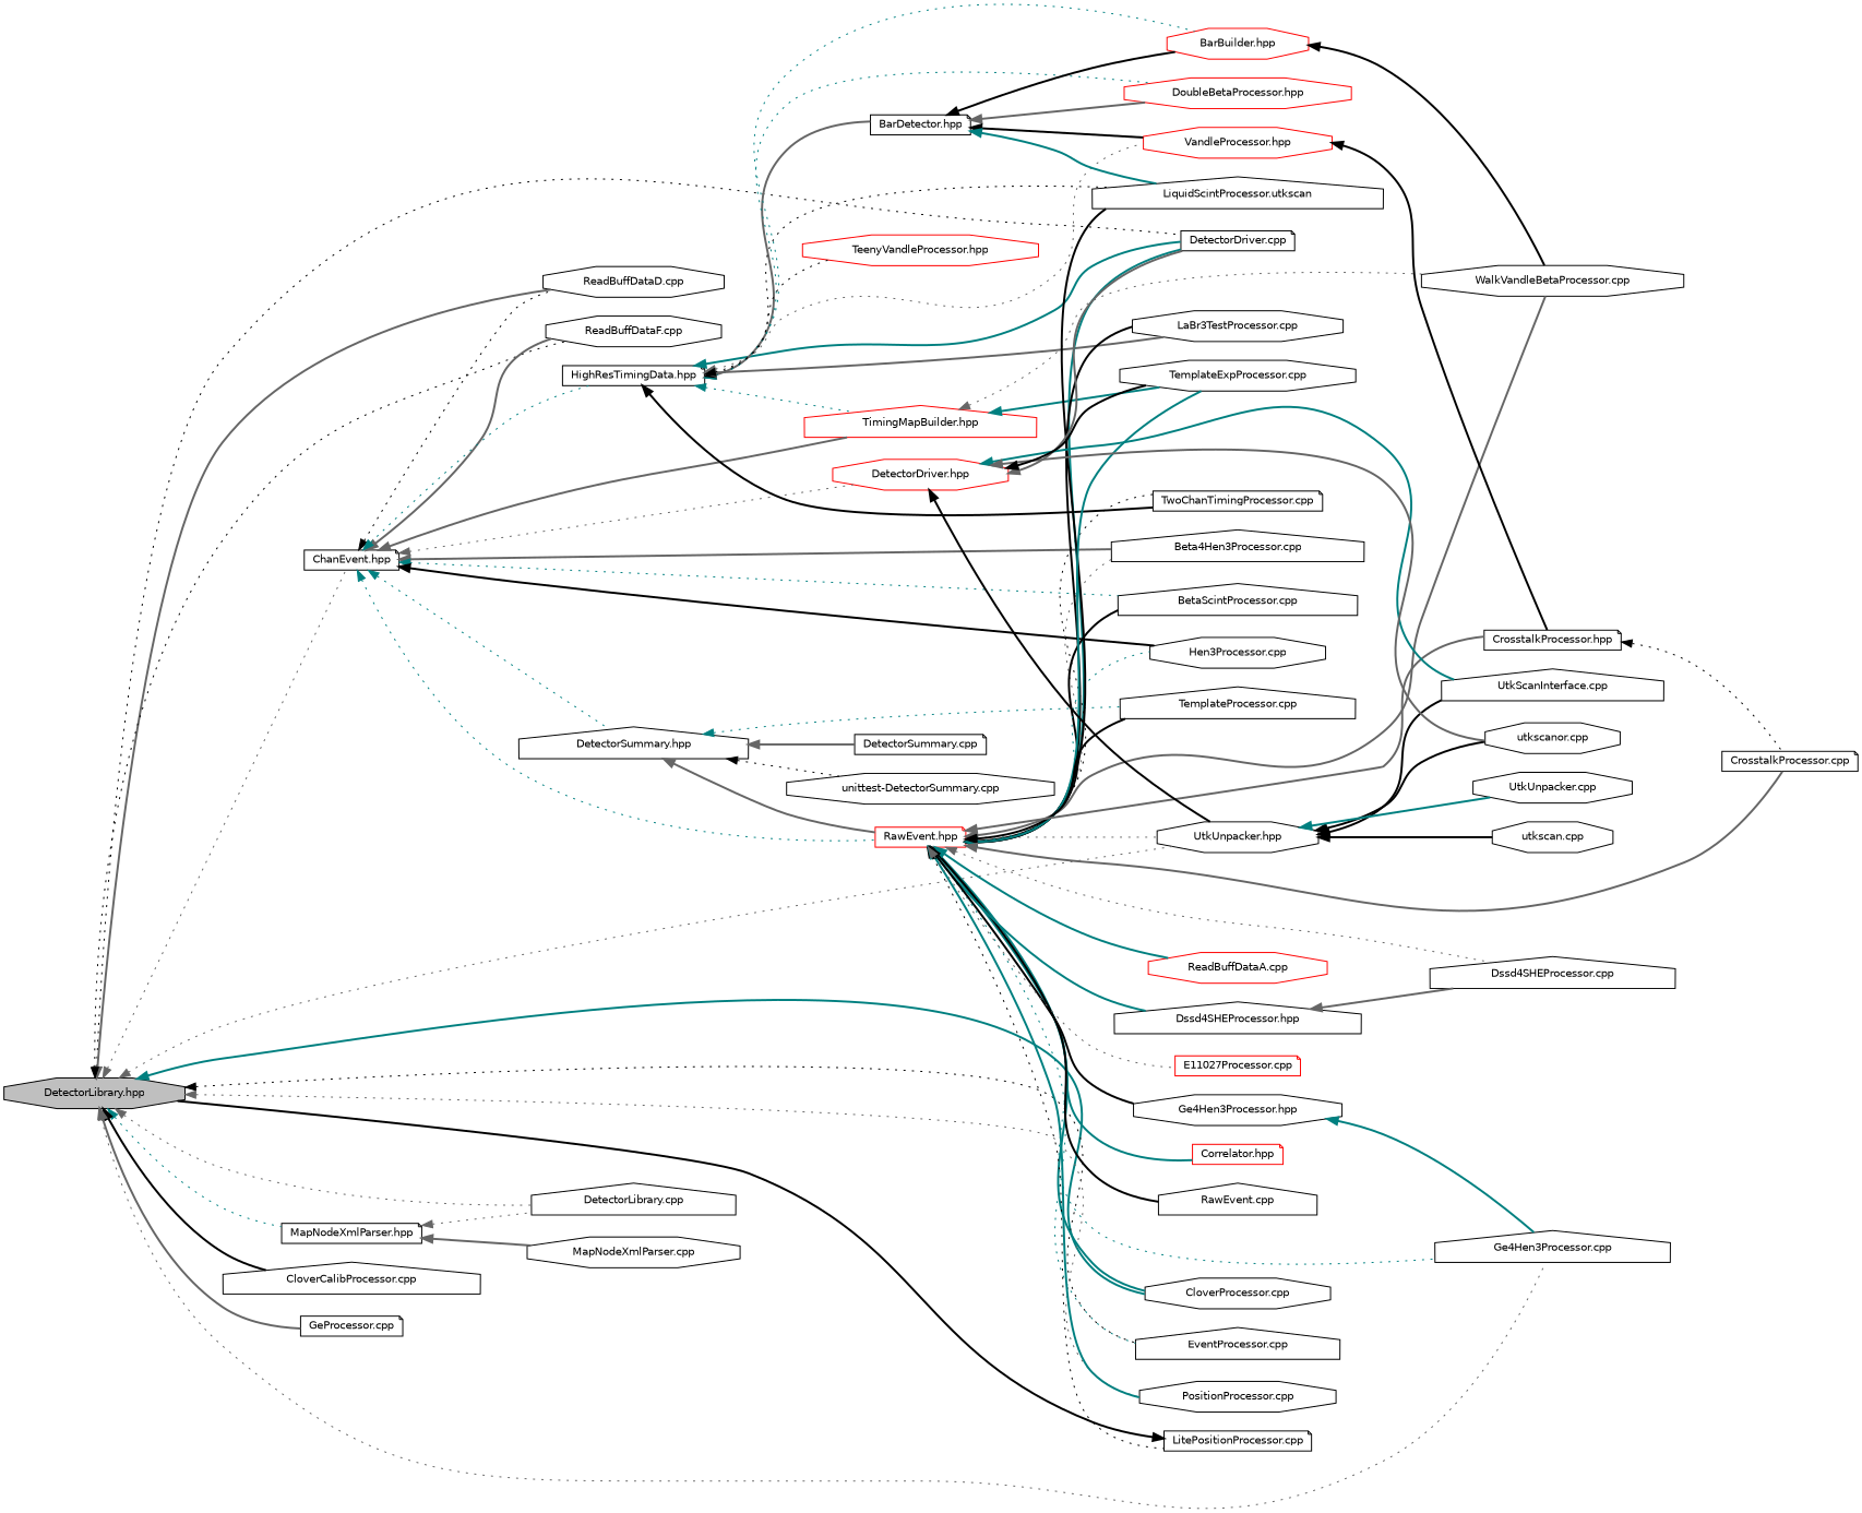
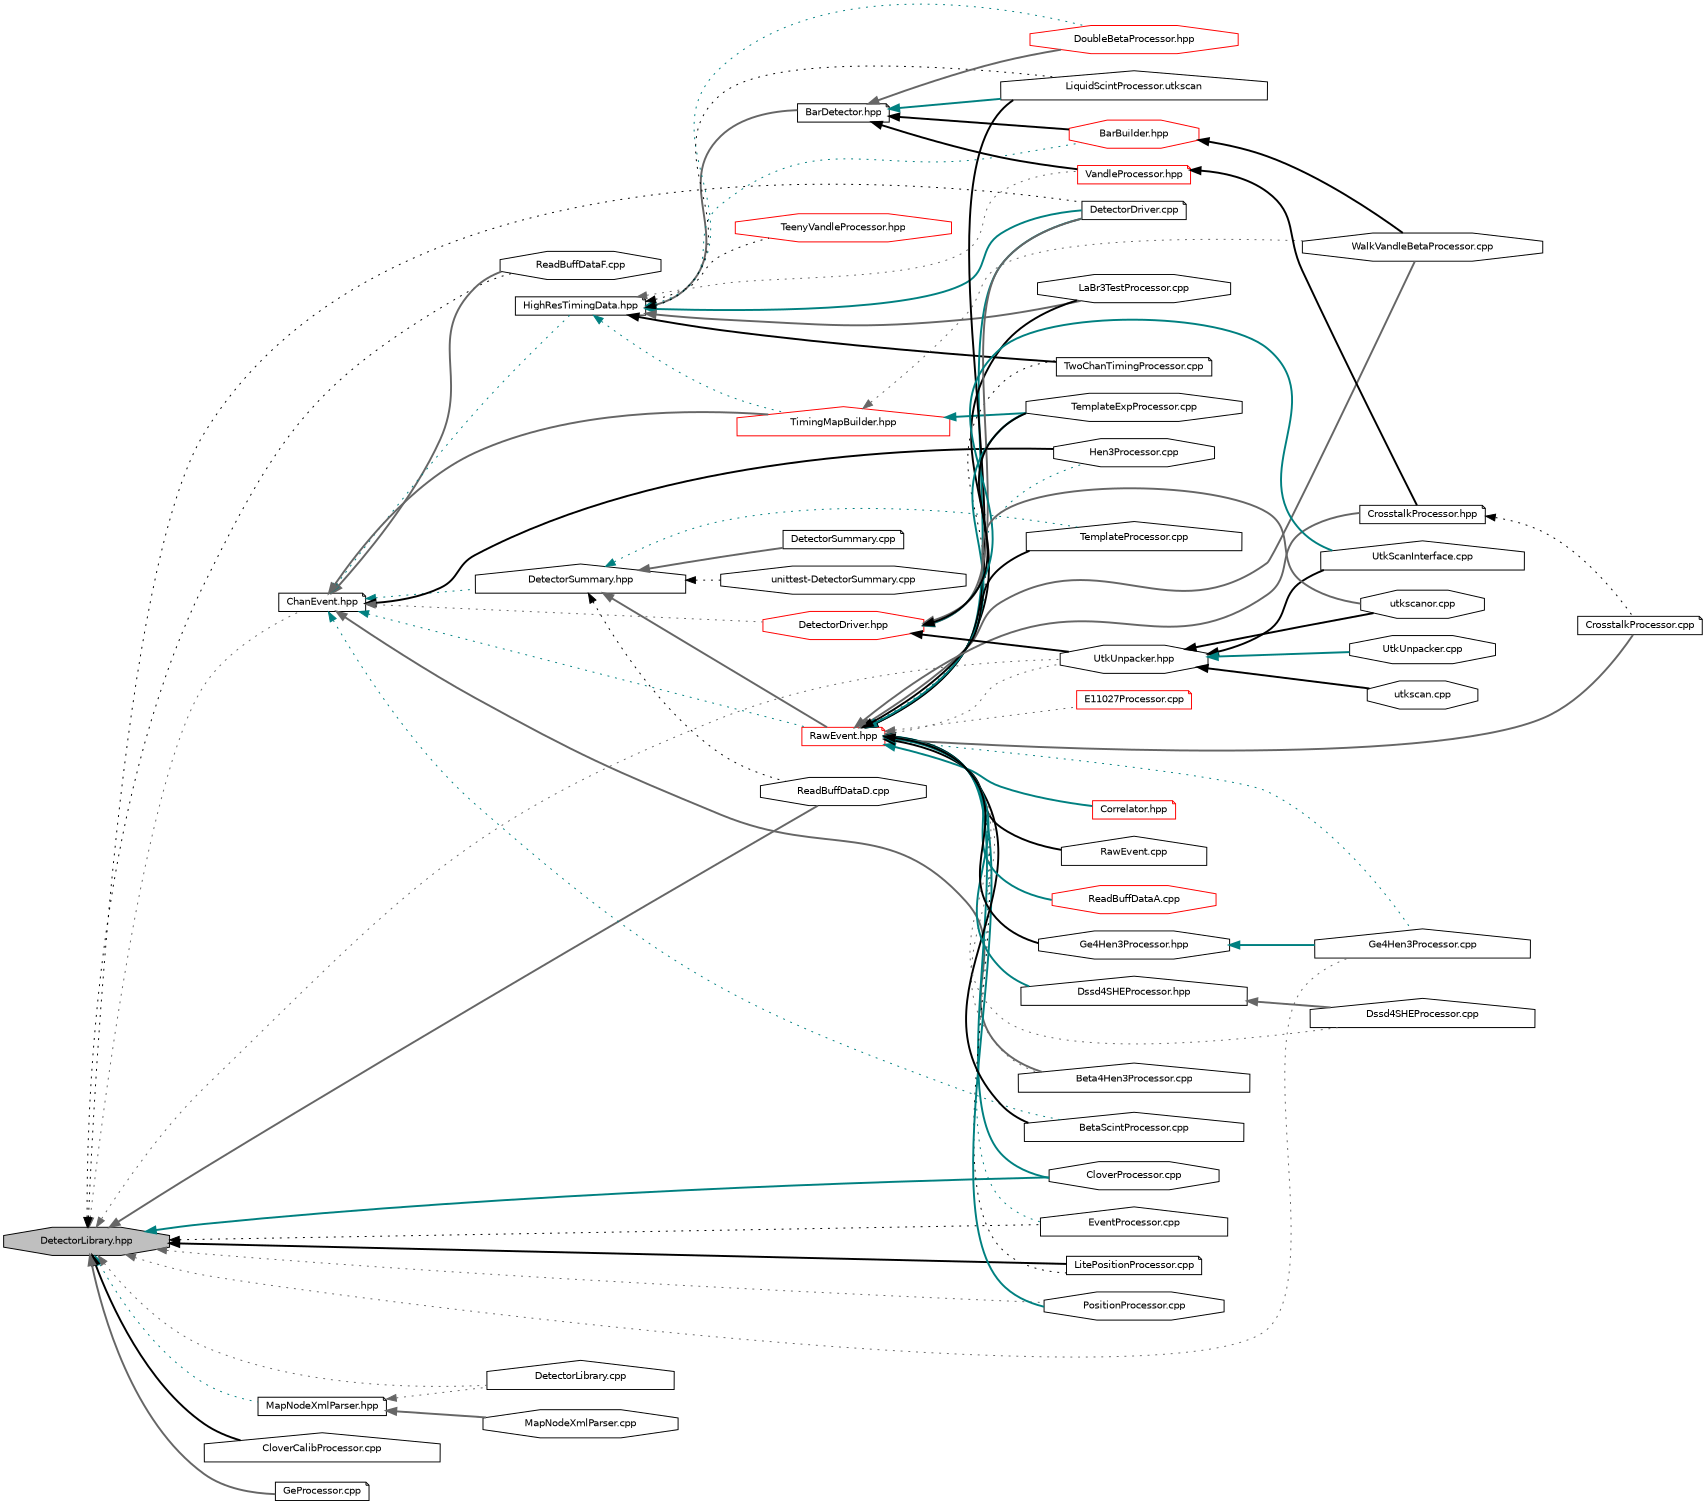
  digraph {
    rankdir=LR
    node [color=black fillcolor=white fontname=Helvetica fontsize=10 shape=octagon style=filled]
    edge [color=gray40 dir=back fontname=Helvetica fontsize=10 labelfontname=Helvetica labelfontsize=10 style=bold]
    n1 [fillcolor=grey75 fontcolor=black height=0.2 label="DetectorLibrary.hpp" width=0.4]
    n2 [height=0.2 label="ChanEvent.hpp" shape=note width=0.4]
    n3 [height=0.2 label="DetectorDriver.cpp" shape=note width=0.4]
    n4 [height=0.2 label="UtkUnpacker.hpp" width=0.4]
    n5 [height=0.2 label="Ge4Hen3Processor.cpp" shape=house width=0.4]
    n6 [height=0.2 label="CloverProcessor.cpp" width=0.4]
    n7 [height=0.2 label="EventProcessor.cpp" shape=house width=0.4]
    n8 [height=0.2 label="LitePositionProcessor.cpp" shape=note width=0.4]
    n9 [height=0.2 label="PositionProcessor.cpp" width=0.4]
    n10 [height=0.2 label="ReadBuffDataD.cpp" width=0.4]
    n11 [height=0.2 label="ReadBuffDataF.cpp" width=0.4]
    n12 [height=0.2 label="MapNodeXmlParser.hpp" shape=note width=0.4]
    n13 [height=0.2 label="DetectorLibrary.cpp" shape=house width=0.4]
    n14 [height=0.2 label="CloverCalibProcessor.cpp" shape=house width=0.4]
    n15 [height=0.2 label="GeProcessor.cpp" shape=note width=0.4]
    n16 [height=0.2 label="HighResTimingData.hpp" shape=note width=0.4]
    n17 [color=red height=0.2 label="TimingMapBuilder.hpp" shape=house width=0.4]
    n18 [height=0.2 label="DetectorSummary.hpp" shape=house width=0.4]
    n19 [color=red height=0.2 label="RawEvent.hpp" shape=note width=0.4]
    n20 [height=0.2 label="Beta4Hen3Processor.cpp" shape=house width=0.4]
    n21 [height=0.2 label="BetaScintProcessor.cpp" shape=house width=0.4]
    n22 [height=0.2 label="Hen3Processor.cpp" width=0.4]
    n23 [color=red height=0.2 label="DetectorDriver.hpp" width=0.4]
    n24 [height=0.2 label="utkscan.cpp" width=0.4]
    n25 [height=0.2 label="UtkScanInterface.cpp" shape=house width=0.4]
    n26 [height=0.2 label="utkscanor.cpp" width=0.4]
    n27 [height=0.2 label="UtkUnpacker.cpp" width=0.4]
    n28 [height=0.2 label="MapNodeXmlParser.cpp" width=0.4]
    n29 [height=0.2 label="BarDetector.hpp" shape=note width=0.4]
    n30 [color=red height=0.2 label="BarBuilder.hpp" width=0.4]
    n31 [color=red height=0.2 label="DoubleBetaProcessor.hpp" width=0.4]
-   n32 [color=red height=0.2 label="VandleProcessor.hpp" width=0.4]
+   n32 [color=red height=0.2 label="VandleProcessor.hpp" shape=note width=0.4]
    n33 [height=0.2 label="LiquidScintProcessor.utkscan" shape=house width=0.4]
    n34 [height=0.2 label="LaBr3TestProcessor.cpp" width=0.4]
    n35 [height=0.2 label="TwoChanTimingProcessor.cpp" shape=note width=0.4]
    n36 [color=red height=0.2 label="TeenyVandleProcessor.hpp" width=0.4]
    n37 [height=0.2 label="WalkVandleBetaProcessor.cpp" width=0.4]
    n38 [height=0.2 label="TemplateExpProcessor.cpp" width=0.4]
    n39 [height=0.2 label="TemplateProcessor.cpp" shape=house width=0.4]
    n40 [height=0.2 label="DetectorSummary.cpp" shape=note width=0.4]
    n41 [height=0.2 label="unittest-DetectorSummary.cpp" width=0.4]
    n42 [height=0.2 label="CrosstalkProcessor.hpp" shape=note width=0.4]
    n43 [height=0.2 label="CrosstalkProcessor.cpp" shape=note width=0.4]
    n44 [color=red height=0.2 label="Correlator.hpp" shape=note width=0.4]
    n45 [height=0.2 label="RawEvent.cpp" shape=house width=0.4]
    n46 [color=red height=0.2 label="ReadBuffDataA.cpp" width=0.4]
    n47 [height=0.2 label="Dssd4SHEProcessor.hpp" shape=house width=0.4]
    n48 [height=0.2 label="Dssd4SHEProcessor.cpp" shape=house width=0.4]
    n49 [height=0.2 label="Ge4Hen3Processor.hpp" width=0.4]
    n50 [color=red height=0.2 label="E11027Processor.cpp" shape=note width=0.4]
    n1 -> n2 [style=dotted]
    n1 -> n3 [color=black style=dotted]
    n1 -> n4 [style=dotted]
    n1 -> n5 [style=dotted]
    n1 -> n6 [color=teal]
    n1 -> n7 [color=black style=dotted]
-   n8 -> n1 [color=black]
+   n1 -> n8 [color=black]
    n1 -> n9 [style=dotted]
    n1 -> n10
    n1 -> n11 [color=black style=dotted]
    n1 -> n12 [color=teal style=dotted]
    n1 -> n13 [style=dotted]
    n1 -> n14 [color=black]
    n1 -> n15
-   n2 -> n10 [color=black style=dotted]
+   n18 -> n10 [color=black style=dotted]
    n2 -> n11
    n2 -> n16 [color=teal style=dotted]
    n2 -> n17
    n2 -> n18 [color=teal style=dotted]
    n2 -> n19 [color=teal style=dotted]
    n2 -> n20
    n2 -> n21 [color=teal style=dotted]
    n2 -> n22 [color=black]
    n2 -> n23 [style=dotted]
    n4 -> n24 [color=black]
    n4 -> n25 [color=black]
    n4 -> n26 [color=black]
    n4 -> n27 [color=teal]
    n12 -> n13 [style=dotted]
    n12 -> n28
    n16 -> n3 [color=teal]
    n16 -> n17 [color=teal style=dotted]
    n16 -> n29
    n16 -> n30 [color=teal style=dotted]
    n16 -> n31 [color=teal style=dotted]
    n16 -> n32 [style=dotted]
    n16 -> n33 [color=black style=dotted]
    n16 -> n34
    n16 -> n35 [color=black]
    n16 -> n36 [color=black style=dotted]
    n17 -> n37 [style=dotted]
    n17 -> n38 [color=teal]
    n18 -> n19
    n18 -> n39 [color=teal style=dotted]
    n18 -> n40
    n18 -> n41 [color=black style=dotted]
    n19 -> n3 [color=teal]
    n19 -> n4 [style=dotted]
    n19 -> n5 [color=teal style=dotted]
    n19 -> n6 [color=teal]
    n19 -> n7 [color=teal style=dotted]
    n19 -> n8 [color=black style=dotted]
    n19 -> n9 [color=teal]
    n19 -> n20 [style=dotted]
    n19 -> n21 [color=black]
    n19 -> n22 [color=teal style=dotted]
    n19 -> n33 [color=black]
    n19 -> n34 [color=black]
    n19 -> n35 [color=black style=dotted]
    n19 -> n37
    n19 -> n38 [color=teal]
    n19 -> n39 [color=black]
    n19 -> n42
    n19 -> n43
    n19 -> n44 [color=teal]
    n19 -> n45 [color=black]
    n19 -> n46 [color=teal]
    n19 -> n47 [color=teal]
    n19 -> n48 [style=dotted]
    n19 -> n49 [color=black]
    n19 -> n50 [style=dotted]
    n23 -> n3
    n23 -> n4 [color=black]
    n23 -> n25 [color=teal]
    n23 -> n26
    n23 -> n38 [color=black]
    n29 -> n30 [color=black]
    n29 -> n31
    n29 -> n32 [color=black]
    n29 -> n33 [color=teal]
    n30 -> n37 [color=black]
    n32 -> n42 [color=black]
    n42 -> n43 [color=black style=dotted]
    n47 -> n48
    n49 -> n5 [color=teal]
  }
